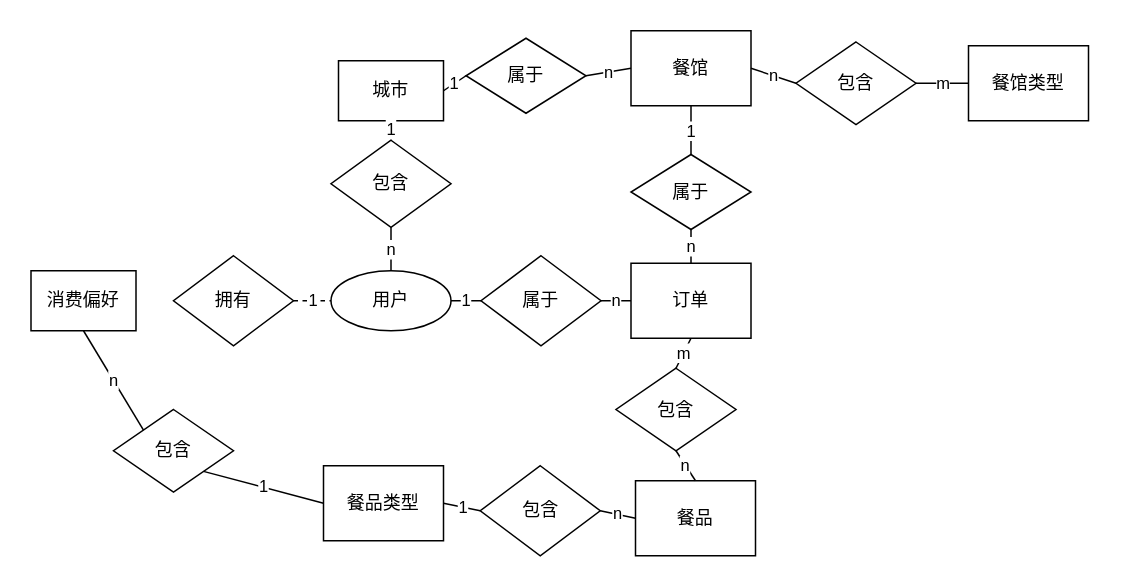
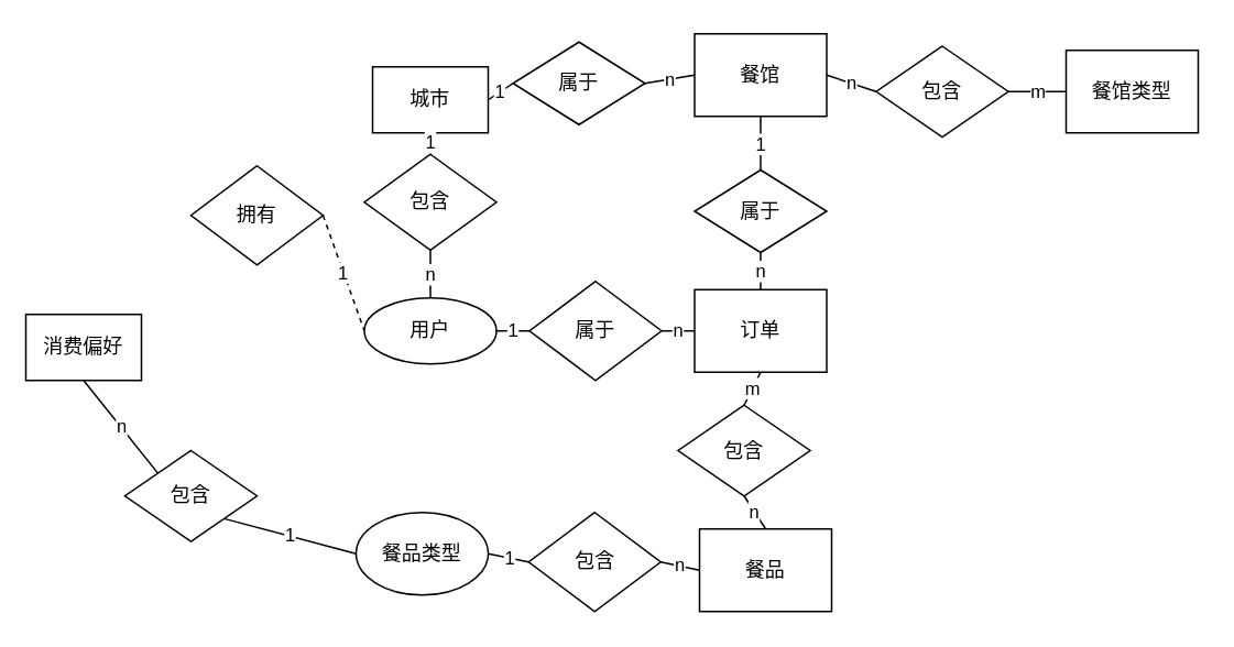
  <mxCell id="0" />
  <mxCell id="1" parent="0" />
  <mxCell id="2" value="用户" style="ellipse;whiteSpace=wrap;html=1;allowArrows=0;" vertex="1" parent="1"><mxGeometry x="220" y="180" width="80" height="40" as="geometry" /></mxCell>
  <mxCell id="3" value="订单" style="rounded=0;whiteSpace=wrap;html=1;" vertex="1" parent="1"><mxGeometry x="420" y="175" width="80" height="50" as="geometry" /></mxCell>
  <mxCell id="4" value="餐馆" style="rounded=0;whiteSpace=wrap;html=1;" vertex="1" parent="1"><mxGeometry x="420" y="20" width="80" height="50" as="geometry" /></mxCell>
  <mxCell id="5" value="属于" style="rhombus;whiteSpace=wrap;html=1;" vertex="1" parent="1"><mxGeometry x="320" y="170" width="80" height="60" as="geometry" /></mxCell>
  <mxCell id="6" value="餐品" style="rounded=0;whiteSpace=wrap;html=1;" vertex="1" parent="1"><mxGeometry x="423" y="320" width="80" height="50" as="geometry" /></mxCell>
  <mxCell id="7" value="包含" style="rhombus;whiteSpace=wrap;html=1;" vertex="1" parent="1"><mxGeometry x="319.5" y="310" width="80" height="60" as="geometry" /></mxCell>
- <mxCell id="8" value="消费偏好" style="rounded=0;whiteSpace=wrap;html=1;" vertex="1" parent="1"><mxGeometry x="20" y="180" width="70" height="40" as="geometry" /></mxCell>
+ <mxCell id="8" value="消费偏好" style="rounded=0;whiteSpace=wrap;html=1;" vertex="1" parent="1"><mxGeometry x="15" y="190" width="70" height="40" as="geometry" /></mxCell>
  <mxCell id="9" value="包含" style="rhombus;whiteSpace=wrap;html=1;" vertex="1" parent="1"><mxGeometry x="530" y="27.5" width="80" height="55" as="geometry" /></mxCell>
- <mxCell id="10" value="拥有" style="rhombus;whiteSpace=wrap;html=1;" vertex="1" parent="1"><mxGeometry x="115" y="170" width="80" height="60" as="geometry" /></mxCell>
+ <mxCell id="10" value="拥有" style="rhombus;whiteSpace=wrap;html=1;" vertex="1" parent="1"><mxGeometry x="115" y="100" width="80" height="60" as="geometry" /></mxCell>
  <mxCell id="11" value="包含" style="rhombus;whiteSpace=wrap;html=1;" vertex="1" parent="1"><mxGeometry x="220" y="93" width="80" height="58" as="geometry" /></mxCell>
  <mxCell id="12" style="edgeStyle=orthogonalEdgeStyle;orthogonalLoop=1;jettySize=auto;html=1;entryX=0.5;entryY=0;entryDx=0;entryDy=0;curved=1;strokeColor=none;" edge="1" parent="1" target="11"><mxGeometry relative="1" as="geometry"><mxPoint x="260" y="93" as="sourcePoint" /></mxGeometry></mxCell>
  <mxCell id="13" value="城市" style="rounded=0;whiteSpace=wrap;html=1;" vertex="1" parent="1"><mxGeometry x="225" y="40" width="70" height="40" as="geometry" /></mxCell>
  <mxCell id="14" value="餐馆类型" style="rounded=0;whiteSpace=wrap;html=1;" vertex="1" parent="1"><mxGeometry x="645" y="30" width="80" height="50" as="geometry" /></mxCell>
- <mxCell id="15" value="餐品类型" style="rounded=0;whiteSpace=wrap;html=1;" vertex="1" parent="1"><mxGeometry x="215" y="310" width="80" height="50" as="geometry" /></mxCell>
+ <mxCell id="15" value="餐品类型" style="ellipse;whiteSpace=wrap;html=1;" vertex="1" parent="1"><mxGeometry x="215" y="310" width="80" height="50" as="geometry" /></mxCell>
  <mxCell id="16" value="属于" style="rhombus;whiteSpace=wrap;html=1;" vertex="1" parent="1"><mxGeometry x="420" y="102.5" width="80" height="50" as="geometry" /></mxCell>
  <mxCell id="17" value="包含" style="rhombus;whiteSpace=wrap;html=1;" vertex="1" parent="1"><mxGeometry x="410" y="245" width="80" height="55" as="geometry" /></mxCell>
  <mxCell id="18" value="包含" style="rhombus;whiteSpace=wrap;html=1;" vertex="1" parent="1"><mxGeometry x="75" y="272.5" width="80" height="55" as="geometry" /></mxCell>
  <mxCell id="19" value="1" style="endArrow=none;html=1;strokeWidth=1;entryX=0.5;entryY=1;entryDx=0;entryDy=0;exitX=0.5;exitY=0;exitDx=0;exitDy=0;" edge="1" parent="1" source="11" target="13"><mxGeometry width="50" height="50" relative="1" as="geometry"><mxPoint x="170" y="130" as="sourcePoint" /><mxPoint x="220" y="80" as="targetPoint" /></mxGeometry></mxCell>
  <mxCell id="20" value="n" style="endArrow=none;html=1;strokeWidth=1;entryX=0.5;entryY=0;entryDx=0;entryDy=0;exitX=0.5;exitY=1;exitDx=0;exitDy=0;" edge="1" parent="1" source="11" target="2"><mxGeometry width="50" height="50" relative="1" as="geometry"><mxPoint x="270" y="102.5" as="sourcePoint" /><mxPoint x="270" y="75" as="targetPoint" /></mxGeometry></mxCell>
  <mxCell id="21" value="1" style="endArrow=none;html=1;strokeWidth=1;entryX=0;entryY=0.5;entryDx=0;entryDy=0;exitX=1;exitY=0.5;exitDx=0;exitDy=0;dashed=1;" edge="1" parent="1" source="10" target="2"><mxGeometry width="50" height="50" relative="1" as="geometry"><mxPoint x="180" y="290" as="sourcePoint" /><mxPoint x="230" y="240" as="targetPoint" /></mxGeometry></mxCell>
  <mxCell id="22" value="n" style="endArrow=none;html=1;strokeWidth=1;entryX=0.5;entryY=1;entryDx=0;entryDy=0;exitX=0;exitY=0;exitDx=0;exitDy=0;" edge="1" parent="1" source="18" target="8"><mxGeometry width="50" height="50" relative="1" as="geometry"><mxPoint x="-20" y="310" as="sourcePoint" /><mxPoint x="30" y="260" as="targetPoint" /></mxGeometry></mxCell>
  <mxCell id="23" value="1" style="endArrow=none;html=1;strokeWidth=1;entryX=0;entryY=0.5;entryDx=0;entryDy=0;exitX=1;exitY=1;exitDx=0;exitDy=0;" edge="1" parent="1" source="18" target="15"><mxGeometry width="50" height="50" relative="1" as="geometry"><mxPoint x="150" y="380" as="sourcePoint" /><mxPoint x="200" y="330" as="targetPoint" /></mxGeometry></mxCell>
  <mxCell id="24" value="1" style="endArrow=none;html=1;strokeWidth=1;entryX=0;entryY=0.5;entryDx=0;entryDy=0;exitX=1;exitY=0.5;exitDx=0;exitDy=0;" edge="1" parent="1" source="15" target="7"><mxGeometry width="50" height="50" relative="1" as="geometry"><mxPoint x="290" y="420" as="sourcePoint" /><mxPoint x="340" y="370" as="targetPoint" /></mxGeometry></mxCell>
  <mxCell id="25" value="n" style="endArrow=none;html=1;strokeWidth=1;entryX=0;entryY=0.5;entryDx=0;entryDy=0;exitX=1;exitY=0.5;exitDx=0;exitDy=0;" edge="1" parent="1" source="7" target="6"><mxGeometry width="50" height="50" relative="1" as="geometry"><mxPoint x="370" y="430" as="sourcePoint" /><mxPoint x="420" y="380" as="targetPoint" /></mxGeometry></mxCell>
  <mxCell id="26" value="n" style="endArrow=none;html=1;strokeWidth=1;entryX=0.5;entryY=1;entryDx=0;entryDy=0;exitX=0.5;exitY=0;exitDx=0;exitDy=0;" edge="1" parent="1" source="6" target="17"><mxGeometry width="50" height="50" relative="1" as="geometry"><mxPoint x="540" y="330" as="sourcePoint" /><mxPoint x="590" y="280" as="targetPoint" /></mxGeometry></mxCell>
  <mxCell id="27" value="m" style="endArrow=none;html=1;strokeWidth=1;entryX=0.5;entryY=1;entryDx=0;entryDy=0;exitX=0.5;exitY=0;exitDx=0;exitDy=0;" edge="1" parent="1" source="17" target="3"><mxGeometry width="50" height="50" relative="1" as="geometry"><mxPoint x="510" y="290" as="sourcePoint" /><mxPoint x="560" y="240" as="targetPoint" /></mxGeometry></mxCell>
  <mxCell id="28" value="n" style="endArrow=none;html=1;strokeWidth=1;entryX=0;entryY=0.5;entryDx=0;entryDy=0;exitX=1;exitY=0.5;exitDx=0;exitDy=0;" edge="1" parent="1" source="5" target="3"><mxGeometry width="50" height="50" relative="1" as="geometry"><mxPoint x="380" y="140" as="sourcePoint" /><mxPoint x="430" y="90" as="targetPoint" /></mxGeometry></mxCell>
  <mxCell id="29" value="1" style="endArrow=none;html=1;strokeWidth=1;entryX=0;entryY=0.5;entryDx=0;entryDy=0;exitX=1;exitY=0.5;exitDx=0;exitDy=0;" edge="1" parent="1" source="2" target="5"><mxGeometry width="50" height="50" relative="1" as="geometry"><mxPoint x="300" y="290" as="sourcePoint" /><mxPoint x="350" y="240" as="targetPoint" /></mxGeometry></mxCell>
  <mxCell id="30" value="n" style="endArrow=none;html=1;strokeWidth=1;entryX=0.5;entryY=0;entryDx=0;entryDy=0;exitX=0.5;exitY=1;exitDx=0;exitDy=0;" edge="1" parent="1" source="16" target="3"><mxGeometry width="50" height="50" relative="1" as="geometry"><mxPoint x="530" y="160" as="sourcePoint" /><mxPoint x="580" y="110" as="targetPoint" /></mxGeometry></mxCell>
  <mxCell id="31" value="1" style="endArrow=none;html=1;strokeWidth=1;entryX=0.5;entryY=1;entryDx=0;entryDy=0;exitX=0.5;exitY=0;exitDx=0;exitDy=0;" edge="1" parent="1" source="16" target="4"><mxGeometry width="50" height="50" relative="1" as="geometry"><mxPoint x="380" y="130" as="sourcePoint" /><mxPoint x="430" y="80" as="targetPoint" /></mxGeometry></mxCell>
  <mxCell id="32" value="n" style="endArrow=none;html=1;strokeWidth=1;entryX=0;entryY=0.5;entryDx=0;entryDy=0;exitX=1;exitY=0.5;exitDx=0;exitDy=0;" edge="1" parent="1" source="4" target="9"><mxGeometry width="50" height="50" relative="1" as="geometry"><mxPoint x="540" y="160" as="sourcePoint" /><mxPoint x="590" y="110" as="targetPoint" /></mxGeometry></mxCell>
  <mxCell id="33" value="m" style="endArrow=none;html=1;strokeWidth=1;entryX=0;entryY=0.5;entryDx=0;entryDy=0;exitX=1;exitY=0.5;exitDx=0;exitDy=0;" edge="1" parent="1" source="9" target="14"><mxGeometry width="50" height="50" relative="1" as="geometry"><mxPoint x="560" y="150" as="sourcePoint" /><mxPoint x="610" y="100" as="targetPoint" /></mxGeometry></mxCell>
  <mxCell id="34" value="属于" style="rhombus;whiteSpace=wrap;html=1;" vertex="1" parent="1"><mxGeometry x="310" y="25" width="80" height="50" as="geometry" /></mxCell>
  <mxCell id="35" value="1" style="endArrow=none;html=1;strokeWidth=1;exitX=1;exitY=0.5;exitDx=0;exitDy=0;entryX=0;entryY=0.5;entryDx=0;entryDy=0;" edge="1" parent="1" source="13" target="34"><mxGeometry width="50" height="50" relative="1" as="geometry"><mxPoint x="290" y="10" as="sourcePoint" /><mxPoint x="340" y="-40" as="targetPoint" /></mxGeometry></mxCell>
  <mxCell id="36" value="n" style="endArrow=none;html=1;strokeWidth=1;entryX=0;entryY=0.5;entryDx=0;entryDy=0;exitX=1;exitY=0.5;exitDx=0;exitDy=0;" edge="1" parent="1" source="34" target="4"><mxGeometry width="50" height="50" relative="1" as="geometry"><mxPoint x="370" y="120" as="sourcePoint" /><mxPoint x="420" y="70" as="targetPoint" /></mxGeometry></mxCell>
